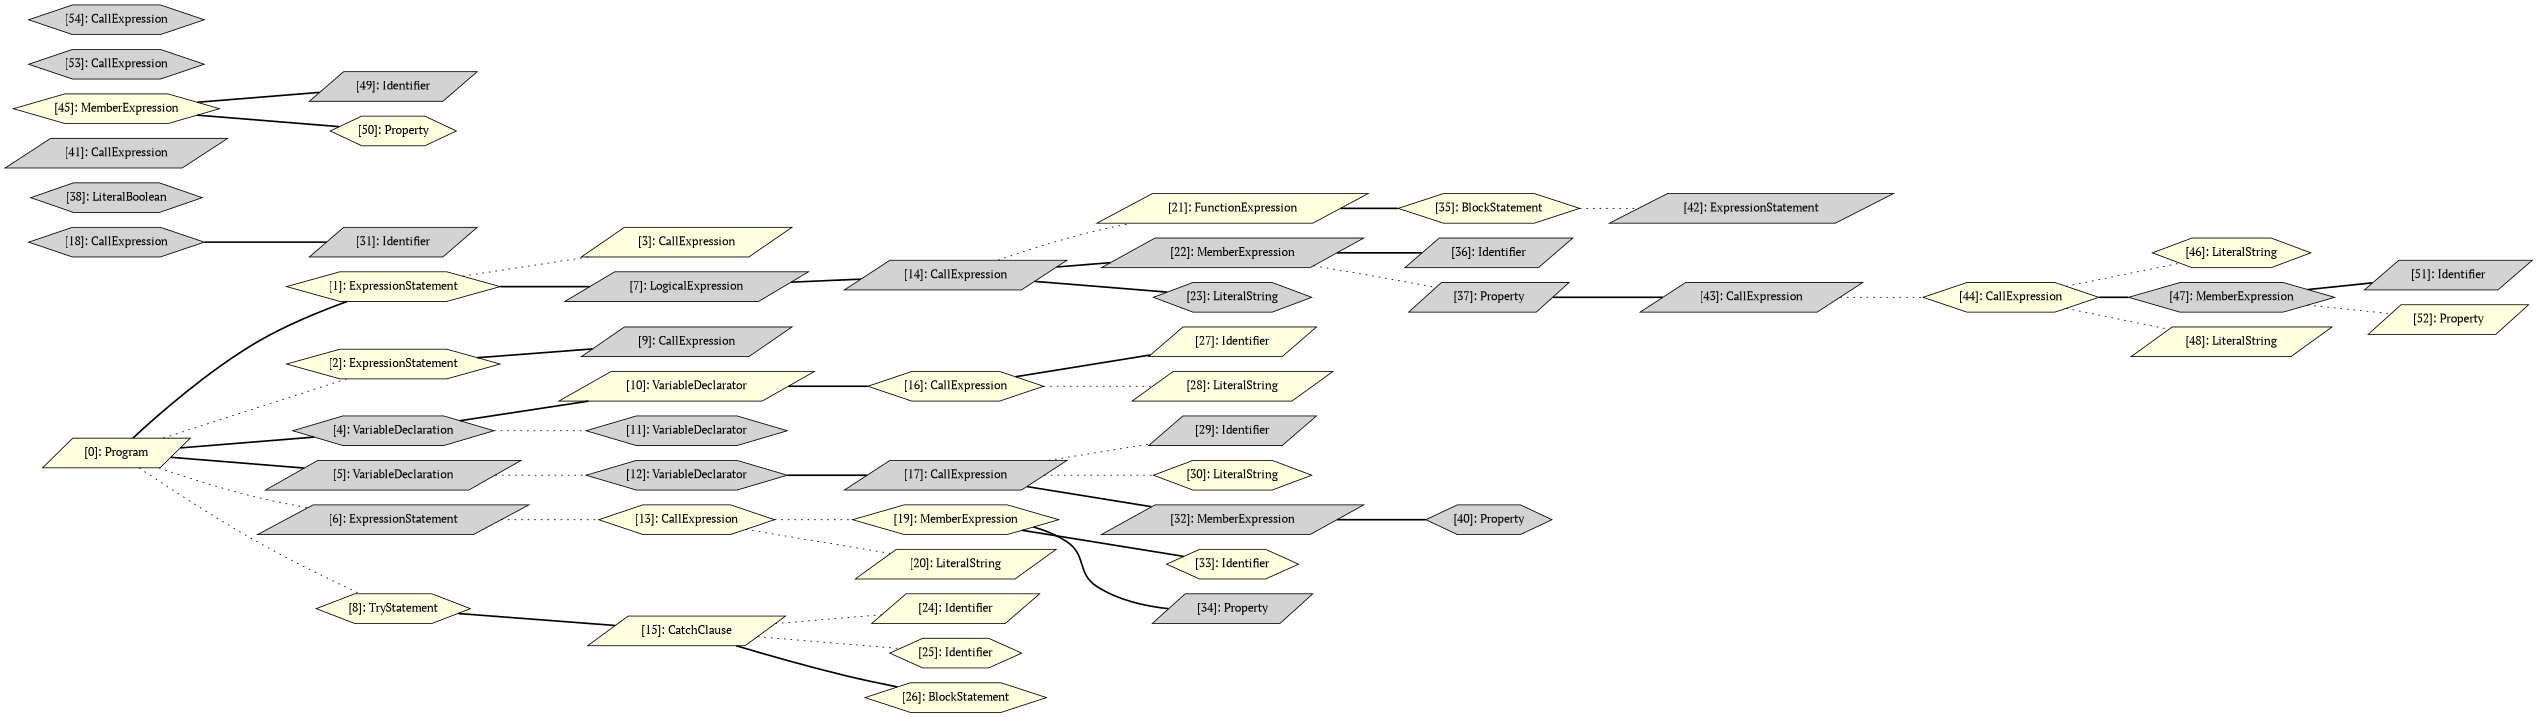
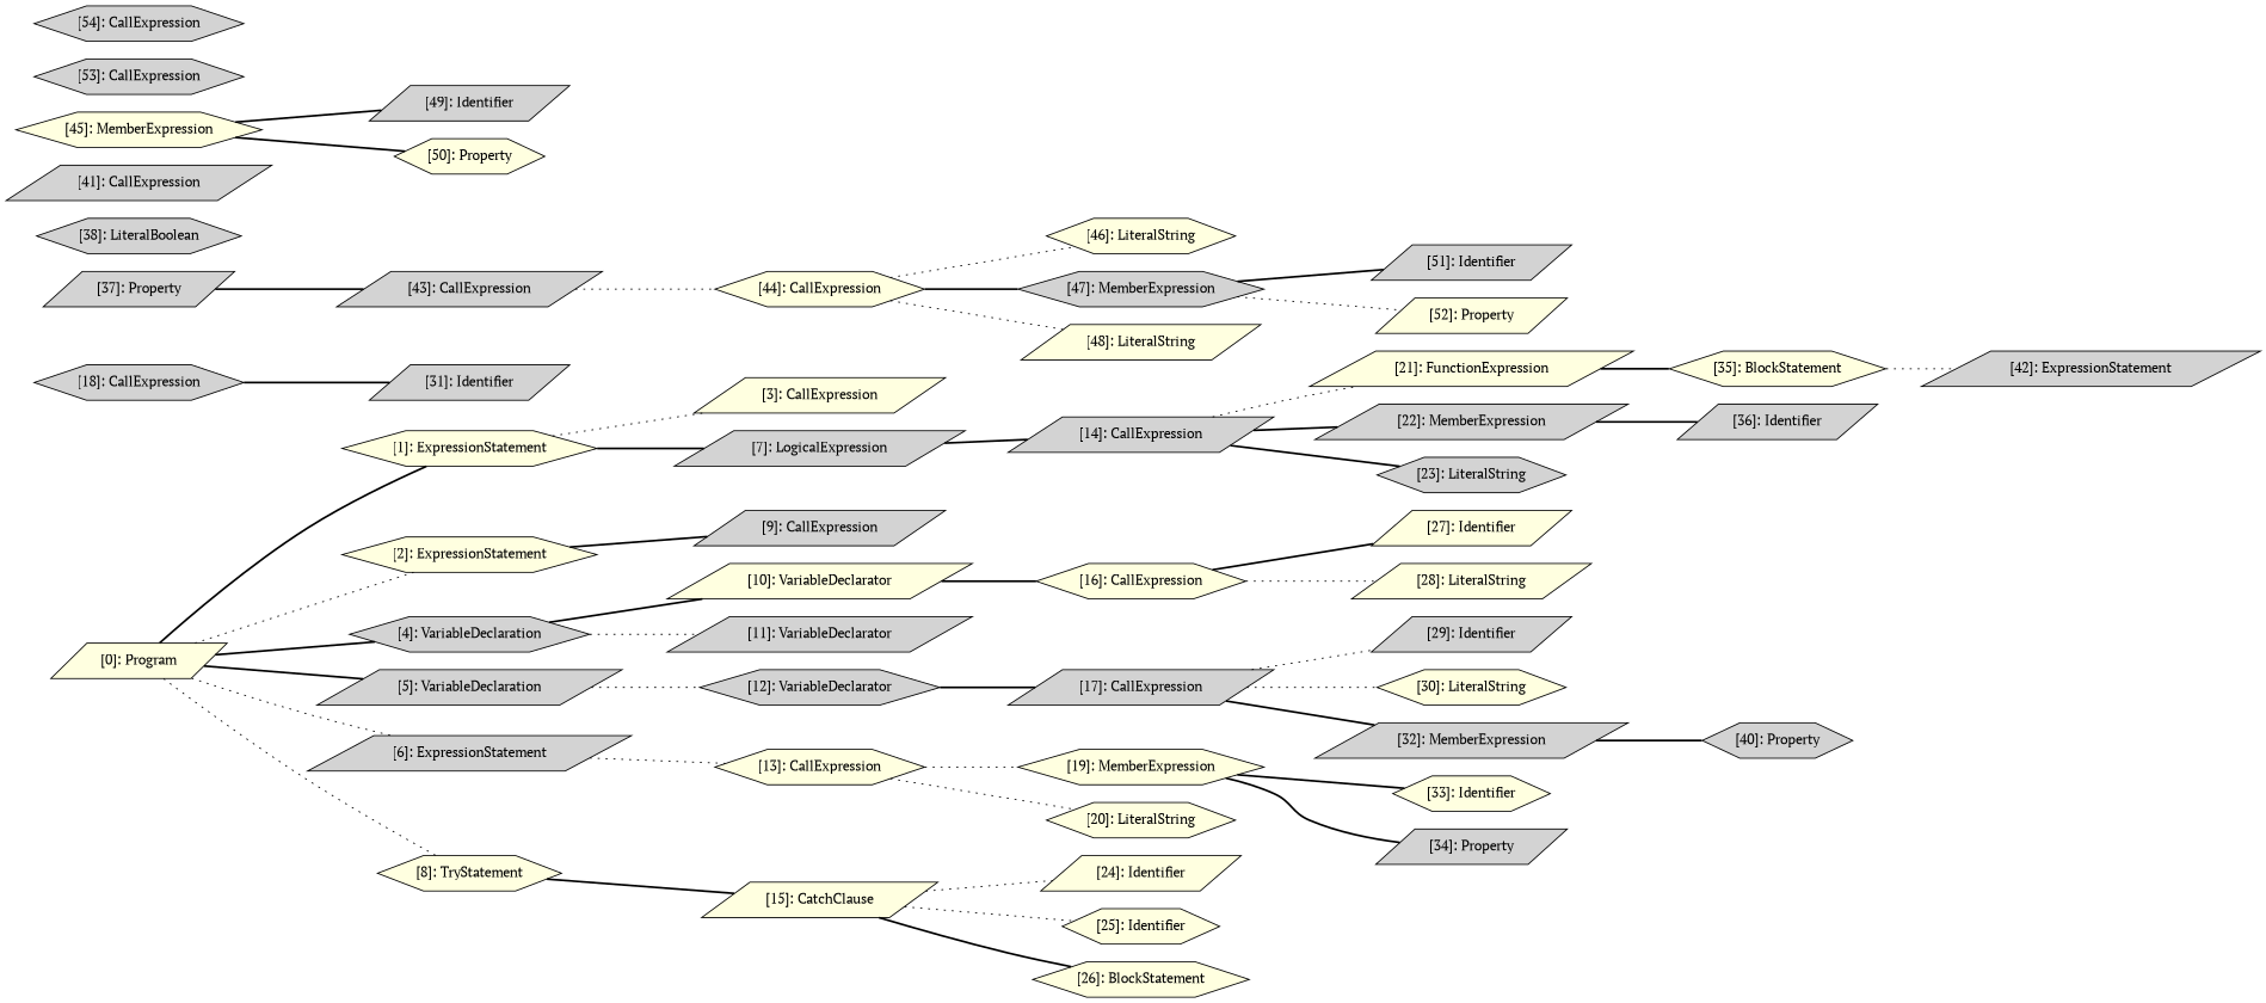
  graph {
    fontname="PT Serif"
    rankdir=LR
    node [fillcolor=lightgrey fontname="PT Serif" shape=parallelogram style=filled]
    edge [fontname="PT Serif" style=bold]
    n1 [fillcolor=lightyellow label="[0]: Program"]
    n2 [fillcolor=lightyellow label="[1]: ExpressionStatement" shape=hexagon]
    n3 [fillcolor=lightyellow label="[2]: ExpressionStatement" shape=hexagon]
    n4 [label="[4]: VariableDeclaration" shape=hexagon]
    n5 [label="[5]: VariableDeclaration"]
    n6 [label="[6]: ExpressionStatement"]
    n7 [fillcolor=lightyellow label="[8]: TryStatement" shape=hexagon]
    n8 [fillcolor=lightyellow label="[3]: CallExpression"]
    n9 [label="[7]: LogicalExpression"]
    n10 [label="[9]: CallExpression"]
    n11 [fillcolor=lightyellow label="[10]: VariableDeclarator"]
-   n12 [label="[11]: VariableDeclarator" shape=hexagon]
+   n12 [label="[11]: VariableDeclarator"]
    n13 [label="[12]: VariableDeclarator" shape=hexagon]
    n14 [fillcolor=lightyellow label="[13]: CallExpression" shape=hexagon]
    n15 [fillcolor=lightyellow label="[15]: CatchClause"]
    n16 [label="[14]: CallExpression"]
    n17 [fillcolor=lightyellow label="[16]: CallExpression" shape=hexagon]
    n18 [label="[17]: CallExpression"]
    n19 [fillcolor=lightyellow label="[19]: MemberExpression" shape=hexagon]
-   n20 [fillcolor=lightyellow label="[20]: LiteralString"]
+   n20 [fillcolor=lightyellow label="[20]: LiteralString" shape=hexagon]
    n21 [fillcolor=lightyellow label="[21]: FunctionExpression"]
    n22 [label="[22]: MemberExpression"]
    n23 [label="[23]: LiteralString" shape=hexagon]
    n24 [fillcolor=lightyellow label="[24]: Identifier"]
    n25 [fillcolor=lightyellow label="[25]: Identifier" shape=hexagon]
    n26 [fillcolor=lightyellow label="[26]: BlockStatement" shape=hexagon]
    n27 [fillcolor=lightyellow label="[27]: Identifier"]
    n28 [fillcolor=lightyellow label="[28]: LiteralString"]
    n29 [label="[29]: Identifier"]
    n30 [fillcolor=lightyellow label="[30]: LiteralString" shape=hexagon]
    n31 [label="[32]: MemberExpression"]
    n32 [label="[18]: CallExpression" shape=hexagon]
    n33 [label="[31]: Identifier"]
    n34 [fillcolor=lightyellow label="[33]: Identifier" shape=hexagon]
    n35 [label="[34]: Property"]
    n36 [fillcolor=lightyellow label="[35]: BlockStatement" shape=hexagon]
    n37 [label="[36]: Identifier"]
    n38 [label="[37]: Property"]
    n39 [label="[40]: Property" shape=hexagon]
    n40 [label="[42]: ExpressionStatement"]
    n41 [label="[43]: CallExpression"]
    n42 [fillcolor=lightyellow label="[44]: CallExpression" shape=hexagon]
    n43 [label="[38]: LiteralBoolean" shape=hexagon]
    n44 [label="[41]: CallExpression"]
    n45 [fillcolor=lightyellow label="[46]: LiteralString" shape=hexagon]
    n46 [label="[47]: MemberExpression" shape=hexagon]
    n47 [fillcolor=lightyellow label="[48]: LiteralString"]
    n48 [fillcolor=lightyellow label="[45]: MemberExpression" shape=hexagon]
    n49 [label="[49]: Identifier"]
    n50 [fillcolor=lightyellow label="[50]: Property" shape=hexagon]
    n51 [label="[51]: Identifier"]
    n52 [fillcolor=lightyellow label="[52]: Property"]
    n53 [label="[53]: CallExpression" shape=hexagon]
    n54 [label="[54]: CallExpression" shape=hexagon]
    n1 -- n2
    n1 -- n3 [style=dotted]
    n1 -- n4
    n1 -- n5
    n1 -- n6 [style=dotted]
    n1 -- n7 [style=dotted]
    n2 -- n8 [style=dotted]
    n2 -- n9
    n3 -- n10
    n4 -- n11
    n4 -- n12 [style=dotted]
    n5 -- n13 [style=dotted]
    n6 -- n14 [style=dotted]
    n7 -- n15
    n9 -- n16
    n11 -- n17
    n13 -- n18
    n14 -- n19 [style=dotted]
    n14 -- n20 [style=dotted]
    n15 -- n24 [style=dotted]
    n15 -- n25 [style=dotted]
    n15 -- n26
    n16 -- n21 [style=dotted]
    n16 -- n22
    n16 -- n23
    n17 -- n27
    n17 -- n28 [style=dotted]
    n18 -- n29 [style=dotted]
    n18 -- n30 [style=dotted]
    n18 -- n31
    n19 -- n34
    n19 -- n35
    n21 -- n36
    n22 -- n37
-   n22 -- n38 [style=dotted]
    n31 -- n39
    n32 -- n33
    n36 -- n40 [style=dotted]
    n38 -- n41
    n41 -- n42 [style=dotted]
    n42 -- n45 [style=dotted]
    n42 -- n46
    n42 -- n47 [style=dotted]
    n46 -- n51
    n46 -- n52 [style=dotted]
    n48 -- n49
    n48 -- n50
  }
